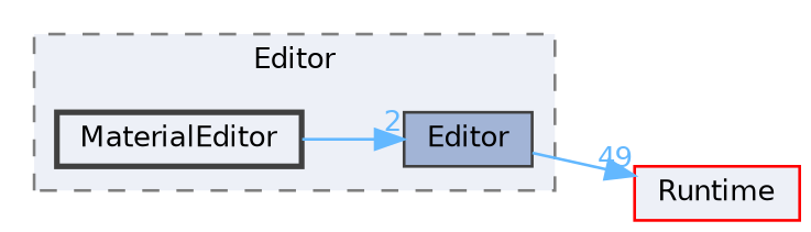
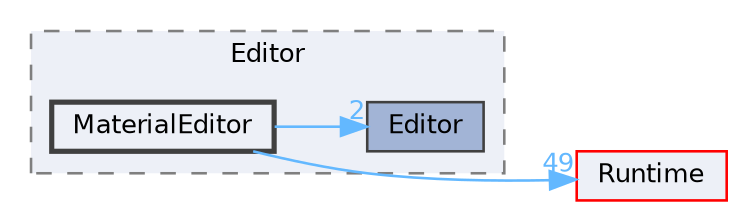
  digraph {
    compound=true
    rankdir=LR
    node [color=grey25 fillcolor="#edf0f7" fontname=Helvetica fontsize=10 shape=box style=filled]
    edge [color=steelblue1 fontcolor=steelblue1 fontname=Helvetica fontsize=10 labeldistance=1.5 labelfontname=Helvetica labelfontsize=10]
    n1 [fillcolor="#a2b4d6" height=0.2 label=Editor width=0.4]
    n2 [height=0.2 label=MaterialEditor style="filled,bold" width=0.4]
    n3 [color=red height=0.2 label=Runtime width=0.4]
    subgraph cluster_1 {
      bgcolor="#edf0f7"
      fontname=Helvetica
      fontsize=10
      label=Editor
      pencolor=grey50
      style="filled,dashed"
      n1
      n2
    }
    n2 -> n1 [headlabel=2]
-   n1 -> n3 [headlabel=49]
+   n2 -> n3 [headlabel=49]
  }
